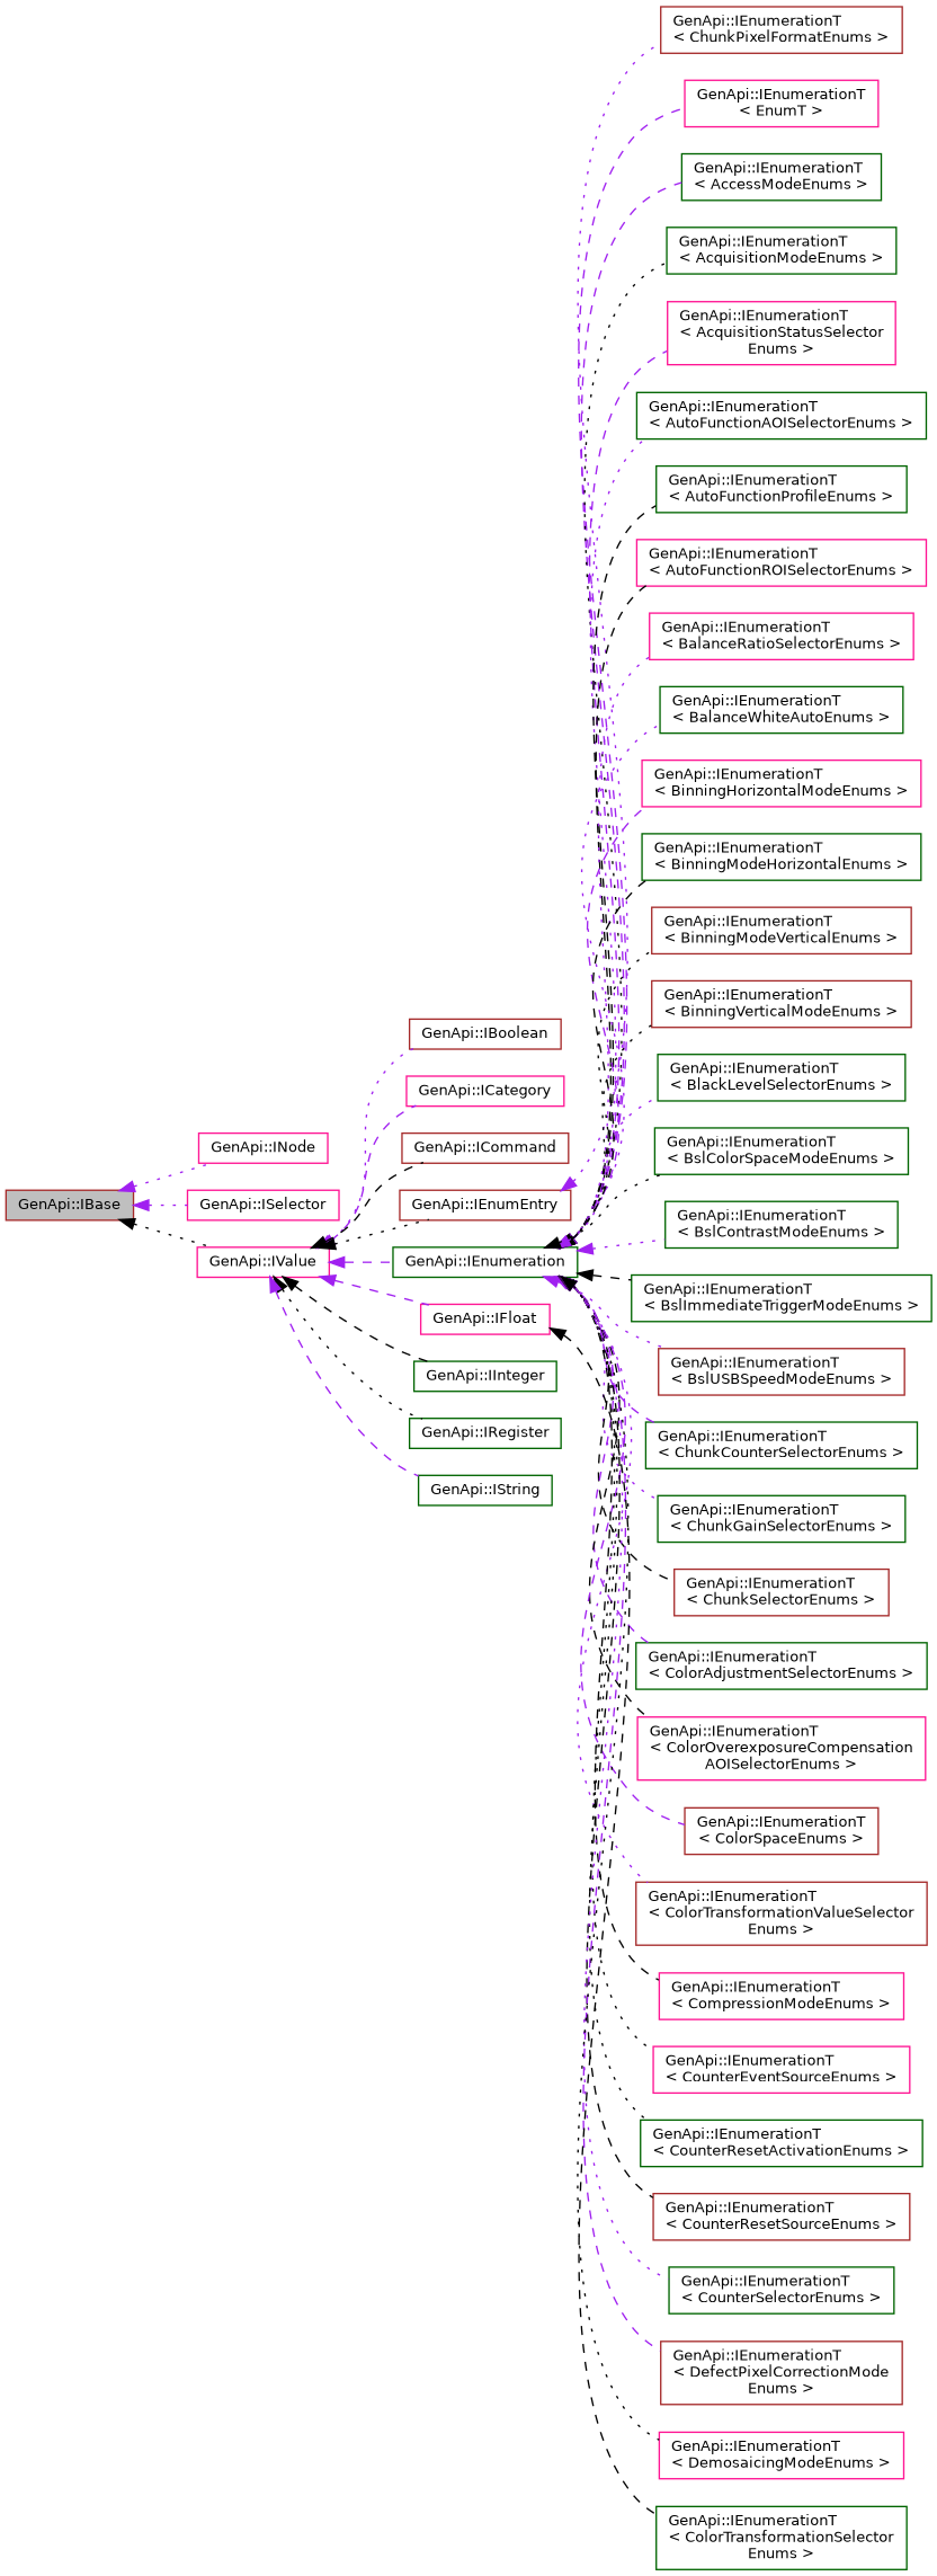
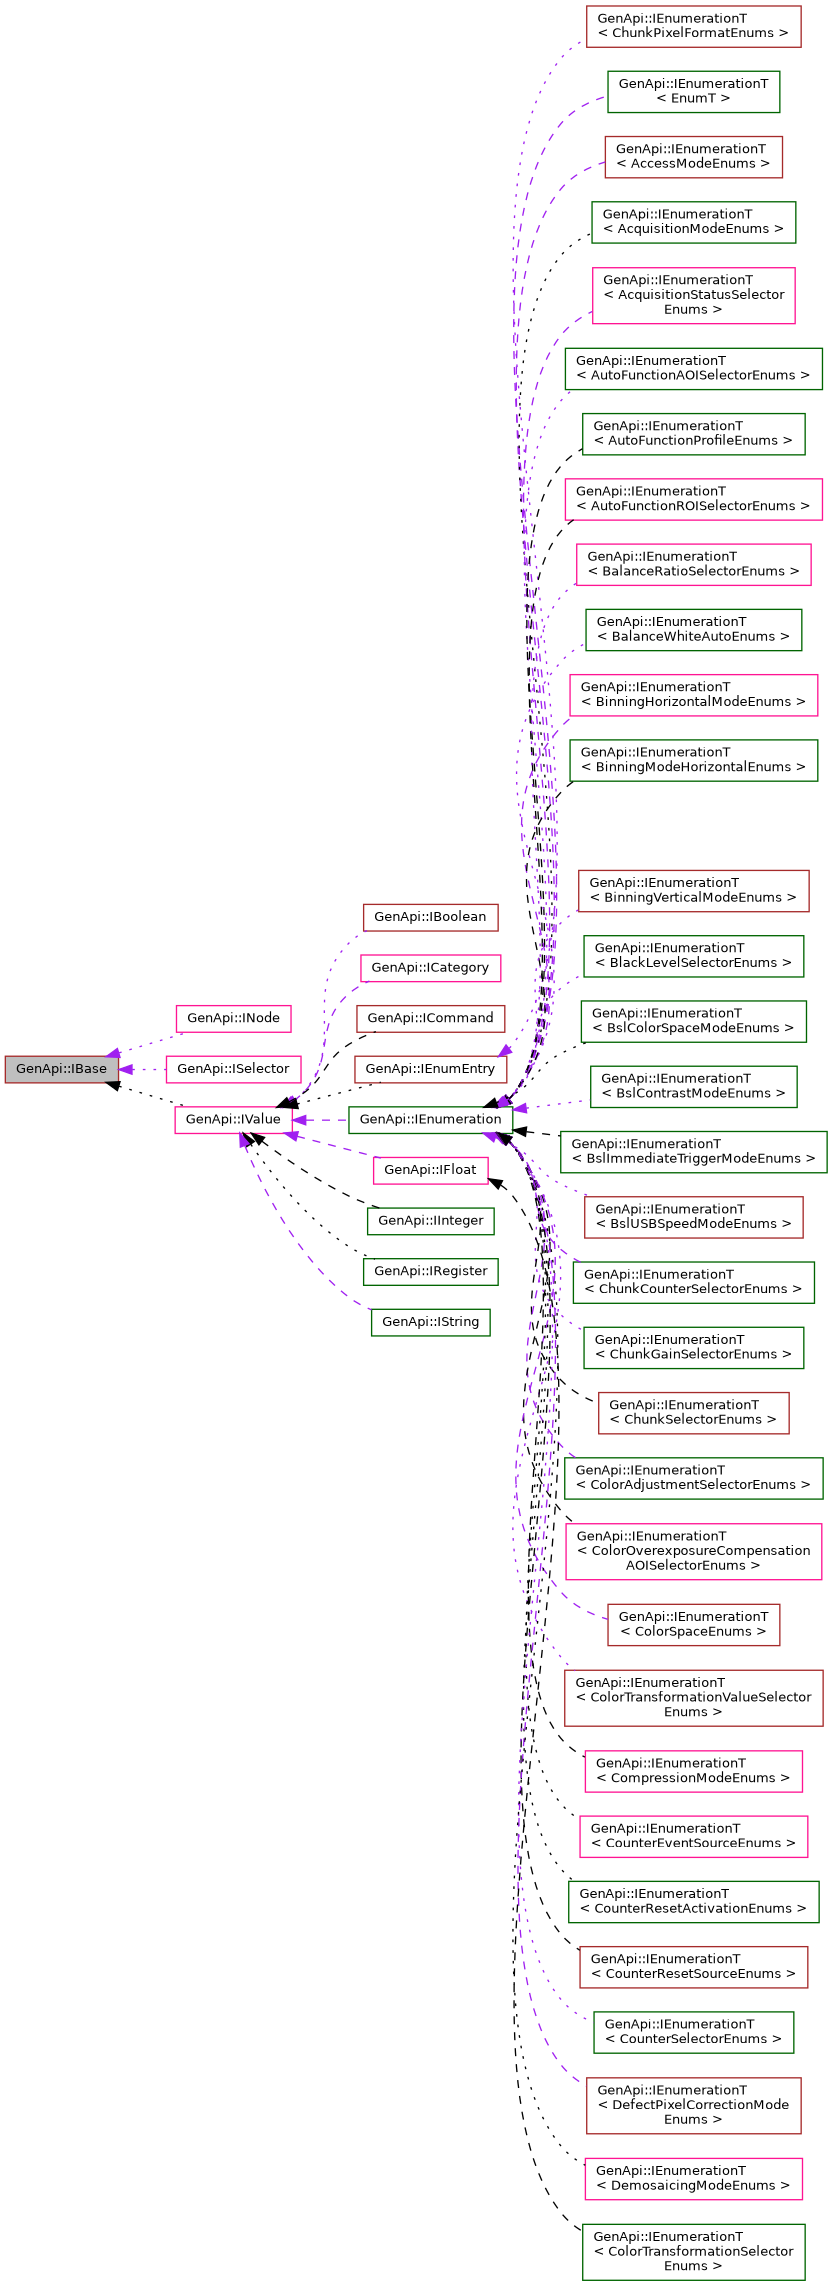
  digraph {
    rankdir=LR
    node [color=darkgreen fillcolor=white fontname=Helvetica fontsize=10 shape=record style=filled]
    edge [color=purple dir=back fontname=Helvetica fontsize=10 labelfontname=Helvetica labelfontsize=10 style=dotted]
    n1 [color=brown fillcolor=grey75 fontcolor=black height=0.2 label="GenApi::IBase" width=0.4]
    n2 [color=deeppink height=0.2 label="GenApi::INode" width=0.4]
    n3 [color=deeppink height=0.2 label="GenApi::ISelector" width=0.4]
    n4 [color=deeppink height=0.2 label="GenApi::IValue" width=0.4]
    n5 [color=brown height=0.2 label="GenApi::IBoolean" width=0.4]
    n6 [color=deeppink height=0.2 label="GenApi::ICategory" width=0.4]
    n7 [color=brown height=0.2 label="GenApi::ICommand" width=0.4]
    n8 [color=brown height=0.2 label="GenApi::IEnumEntry" width=0.4]
    n9 [height=0.2 label="GenApi::IEnumeration" width=0.4]
    n10 [color=deeppink height=0.2 label="GenApi::IFloat" width=0.4]
    n11 [height=0.2 label="GenApi::IInteger" width=0.4]
    n12 [height=0.2 label="GenApi::IRegister" width=0.4]
    n13 [height=0.2 label="GenApi::IString" width=0.4]
    n14 [color=brown height=0.2 label="GenApi::IEnumerationT\l\< ChunkPixelFormatEnums \>" width=0.4]
-   n15 [color=deeppink height=0.2 label="GenApi::IEnumerationT\l\< EnumT \>" width=0.4]
-   n16 [height=0.2 label="GenApi::IEnumerationT\l\< AccessModeEnums \>" width=0.4]
+   n15 [height=0.2 label="GenApi::IEnumerationT\l\< EnumT \>" width=0.4]
+   n16 [color=brown height=0.2 label="GenApi::IEnumerationT\l\< AccessModeEnums \>" width=0.4]
    n17 [height=0.2 label="GenApi::IEnumerationT\l\< AcquisitionModeEnums \>" width=0.4]
    n18 [color=deeppink height=0.2 label="GenApi::IEnumerationT\l\< AcquisitionStatusSelector\lEnums \>" width=0.4]
    n19 [height=0.2 label="GenApi::IEnumerationT\l\< AutoFunctionAOISelectorEnums \>" width=0.4]
    n20 [height=0.2 label="GenApi::IEnumerationT\l\< AutoFunctionProfileEnums \>" width=0.4]
    n21 [color=deeppink height=0.2 label="GenApi::IEnumerationT\l\< AutoFunctionROISelectorEnums \>" width=0.4]
    n22 [color=deeppink height=0.2 label="GenApi::IEnumerationT\l\< BalanceRatioSelectorEnums \>" width=0.4]
    n23 [height=0.2 label="GenApi::IEnumerationT\l\< BalanceWhiteAutoEnums \>" width=0.4]
    n24 [color=deeppink height=0.2 label="GenApi::IEnumerationT\l\< BinningHorizontalModeEnums \>" width=0.4]
    n25 [height=0.2 label="GenApi::IEnumerationT\l\< BinningModeHorizontalEnums \>" width=0.4]
-   n26 [color=brown height=0.2 label="GenApi::IEnumerationT\l\< BinningModeVerticalEnums \>" width=0.4]
    n27 [color=brown height=0.2 label="GenApi::IEnumerationT\l\< BinningVerticalModeEnums \>" width=0.4]
    n28 [height=0.2 label="GenApi::IEnumerationT\l\< BlackLevelSelectorEnums \>" width=0.4]
    n29 [height=0.2 label="GenApi::IEnumerationT\l\< BslColorSpaceModeEnums \>" width=0.4]
    n30 [height=0.2 label="GenApi::IEnumerationT\l\< BslContrastModeEnums \>" width=0.4]
    n31 [height=0.2 label="GenApi::IEnumerationT\l\< BslImmediateTriggerModeEnums \>" width=0.4]
    n32 [color=brown height=0.2 label="GenApi::IEnumerationT\l\< BslUSBSpeedModeEnums \>" width=0.4]
    n33 [height=0.2 label="GenApi::IEnumerationT\l\< ChunkCounterSelectorEnums \>" width=0.4]
    n34 [height=0.2 label="GenApi::IEnumerationT\l\< ChunkGainSelectorEnums \>" width=0.4]
    n35 [color=brown height=0.2 label="GenApi::IEnumerationT\l\< ChunkSelectorEnums \>" width=0.4]
    n36 [height=0.2 label="GenApi::IEnumerationT\l\< ColorAdjustmentSelectorEnums \>" width=0.4]
    n37 [color=deeppink height=0.2 label="GenApi::IEnumerationT\l\< ColorOverexposureCompensation\lAOISelectorEnums \>" width=0.4]
    n38 [color=brown height=0.2 label="GenApi::IEnumerationT\l\< ColorSpaceEnums \>" width=0.4]
    n39 [color=brown height=0.2 label="GenApi::IEnumerationT\l\< ColorTransformationValueSelector\lEnums \>" width=0.4]
    n40 [color=deeppink height=0.2 label="GenApi::IEnumerationT\l\< CompressionModeEnums \>" width=0.4]
    n41 [color=deeppink height=0.2 label="GenApi::IEnumerationT\l\< CounterEventSourceEnums \>" width=0.4]
    n42 [height=0.2 label="GenApi::IEnumerationT\l\< CounterResetActivationEnums \>" width=0.4]
    n43 [color=brown height=0.2 label="GenApi::IEnumerationT\l\< CounterResetSourceEnums \>" width=0.4]
    n44 [height=0.2 label="GenApi::IEnumerationT\l\< CounterSelectorEnums \>" width=0.4]
    n45 [color=brown height=0.2 label="GenApi::IEnumerationT\l\< DefectPixelCorrectionMode\lEnums \>" width=0.4]
    n46 [color=deeppink height=0.2 label="GenApi::IEnumerationT\l\< DemosaicingModeEnums \>" width=0.4]
    n47 [height=0.2 label="GenApi::IEnumerationT\l\< ColorTransformationSelector\lEnums \>" width=0.4]
    n1 -> n2
    n1 -> n3
    n1 -> n4 [color=black]
    n4 -> n5
    n4 -> n6 [style=dashed]
    n4 -> n7 [color=black style=dashed]
    n4 -> n8 [color=black]
    n4 -> n9 [style=dashed]
    n4 -> n10 [style=dashed]
    n4 -> n11 [color=black style=dashed]
    n4 -> n12 [color=black]
    n4 -> n13 [style=dashed]
    n8 -> n14
    n9 -> n15 [style=dashed]
    n9 -> n16 [style=dashed]
    n9 -> n17 [color=black]
    n9 -> n18 [style=dashed]
    n9 -> n19
    n9 -> n20 [color=black style=dashed]
    n9 -> n21 [color=black style=dashed]
    n9 -> n22
    n9 -> n23
    n9 -> n24 [style=dashed]
    n9 -> n25 [color=black style=dashed]
-   n9 -> n26 [color=black]
-   n9 -> n27 [color=black]
+   n9 -> n27
    n9 -> n28
    n9 -> n29 [color=black]
    n9 -> n30
    n9 -> n31 [color=black style=dashed]
    n9 -> n32
    n9 -> n33 [style=dashed]
    n9 -> n34
    n9 -> n35 [color=black style=dashed]
    n9 -> n36 [style=dashed]
    n9 -> n37 [color=black style=dashed]
    n9 -> n38 [style=dashed]
    n9 -> n39
    n9 -> n40 [color=black style=dashed]
    n9 -> n41 [color=black]
    n9 -> n42 [color=black]
    n9 -> n43 [color=black style=dashed]
    n9 -> n44
    n9 -> n45 [style=dashed]
    n9 -> n46 [color=black]
    n10 -> n47 [color=black style=dashed]
  }
